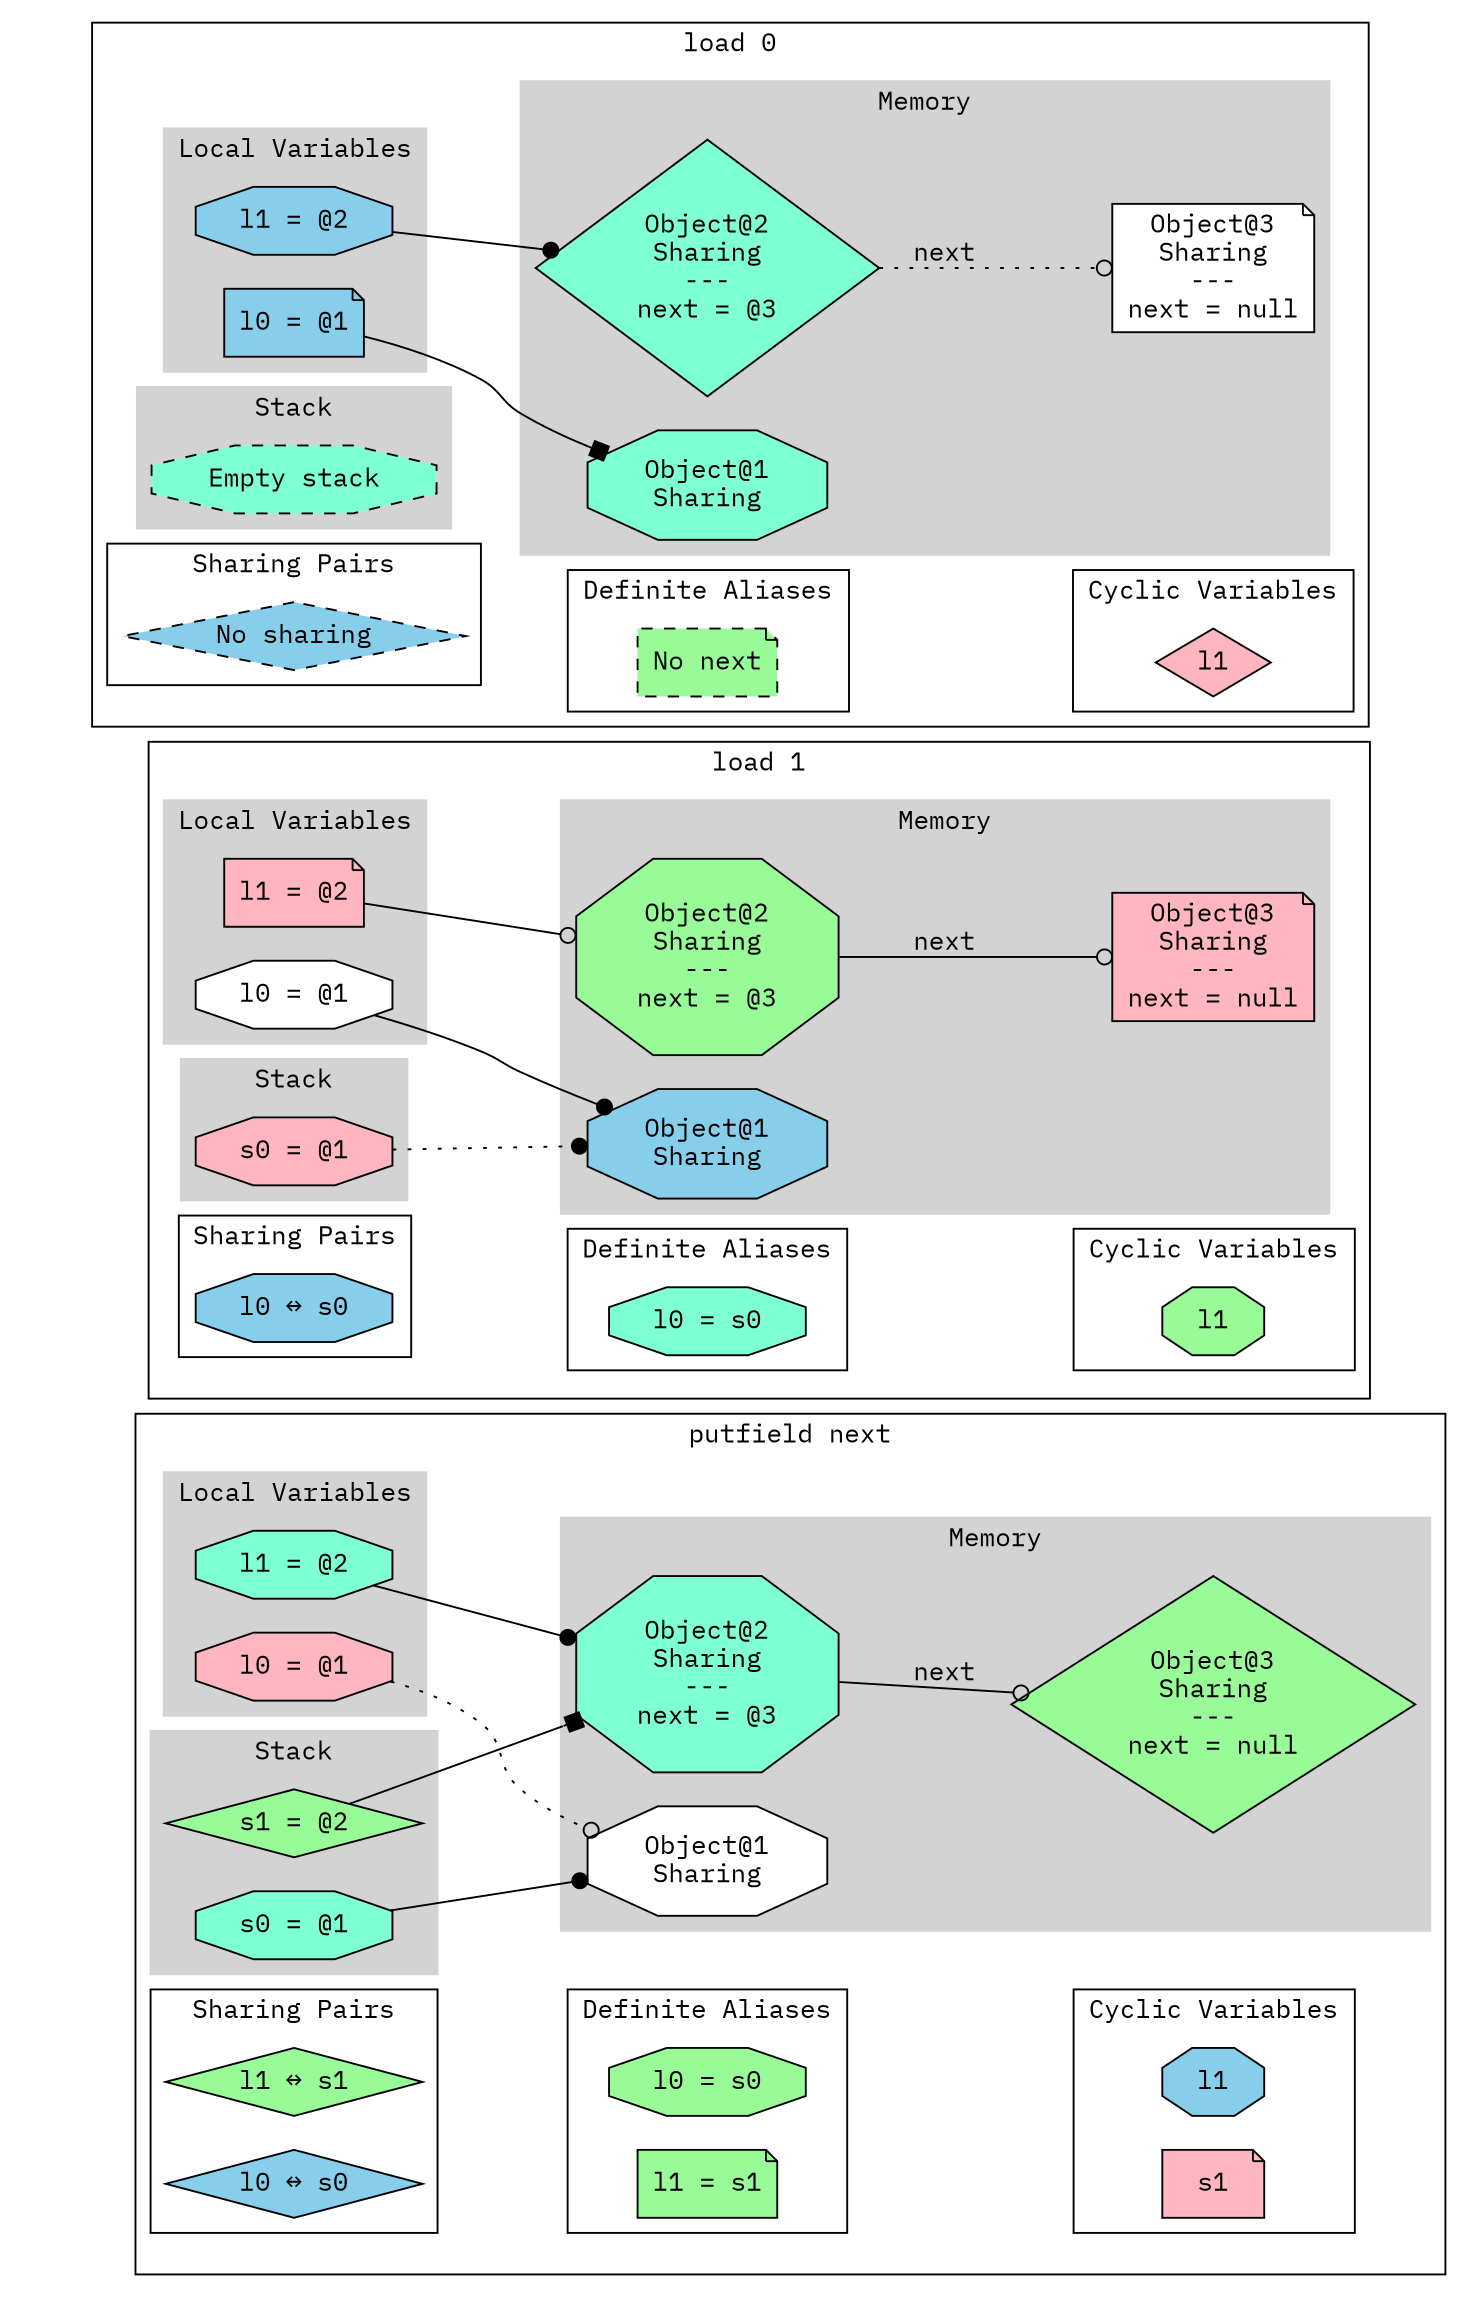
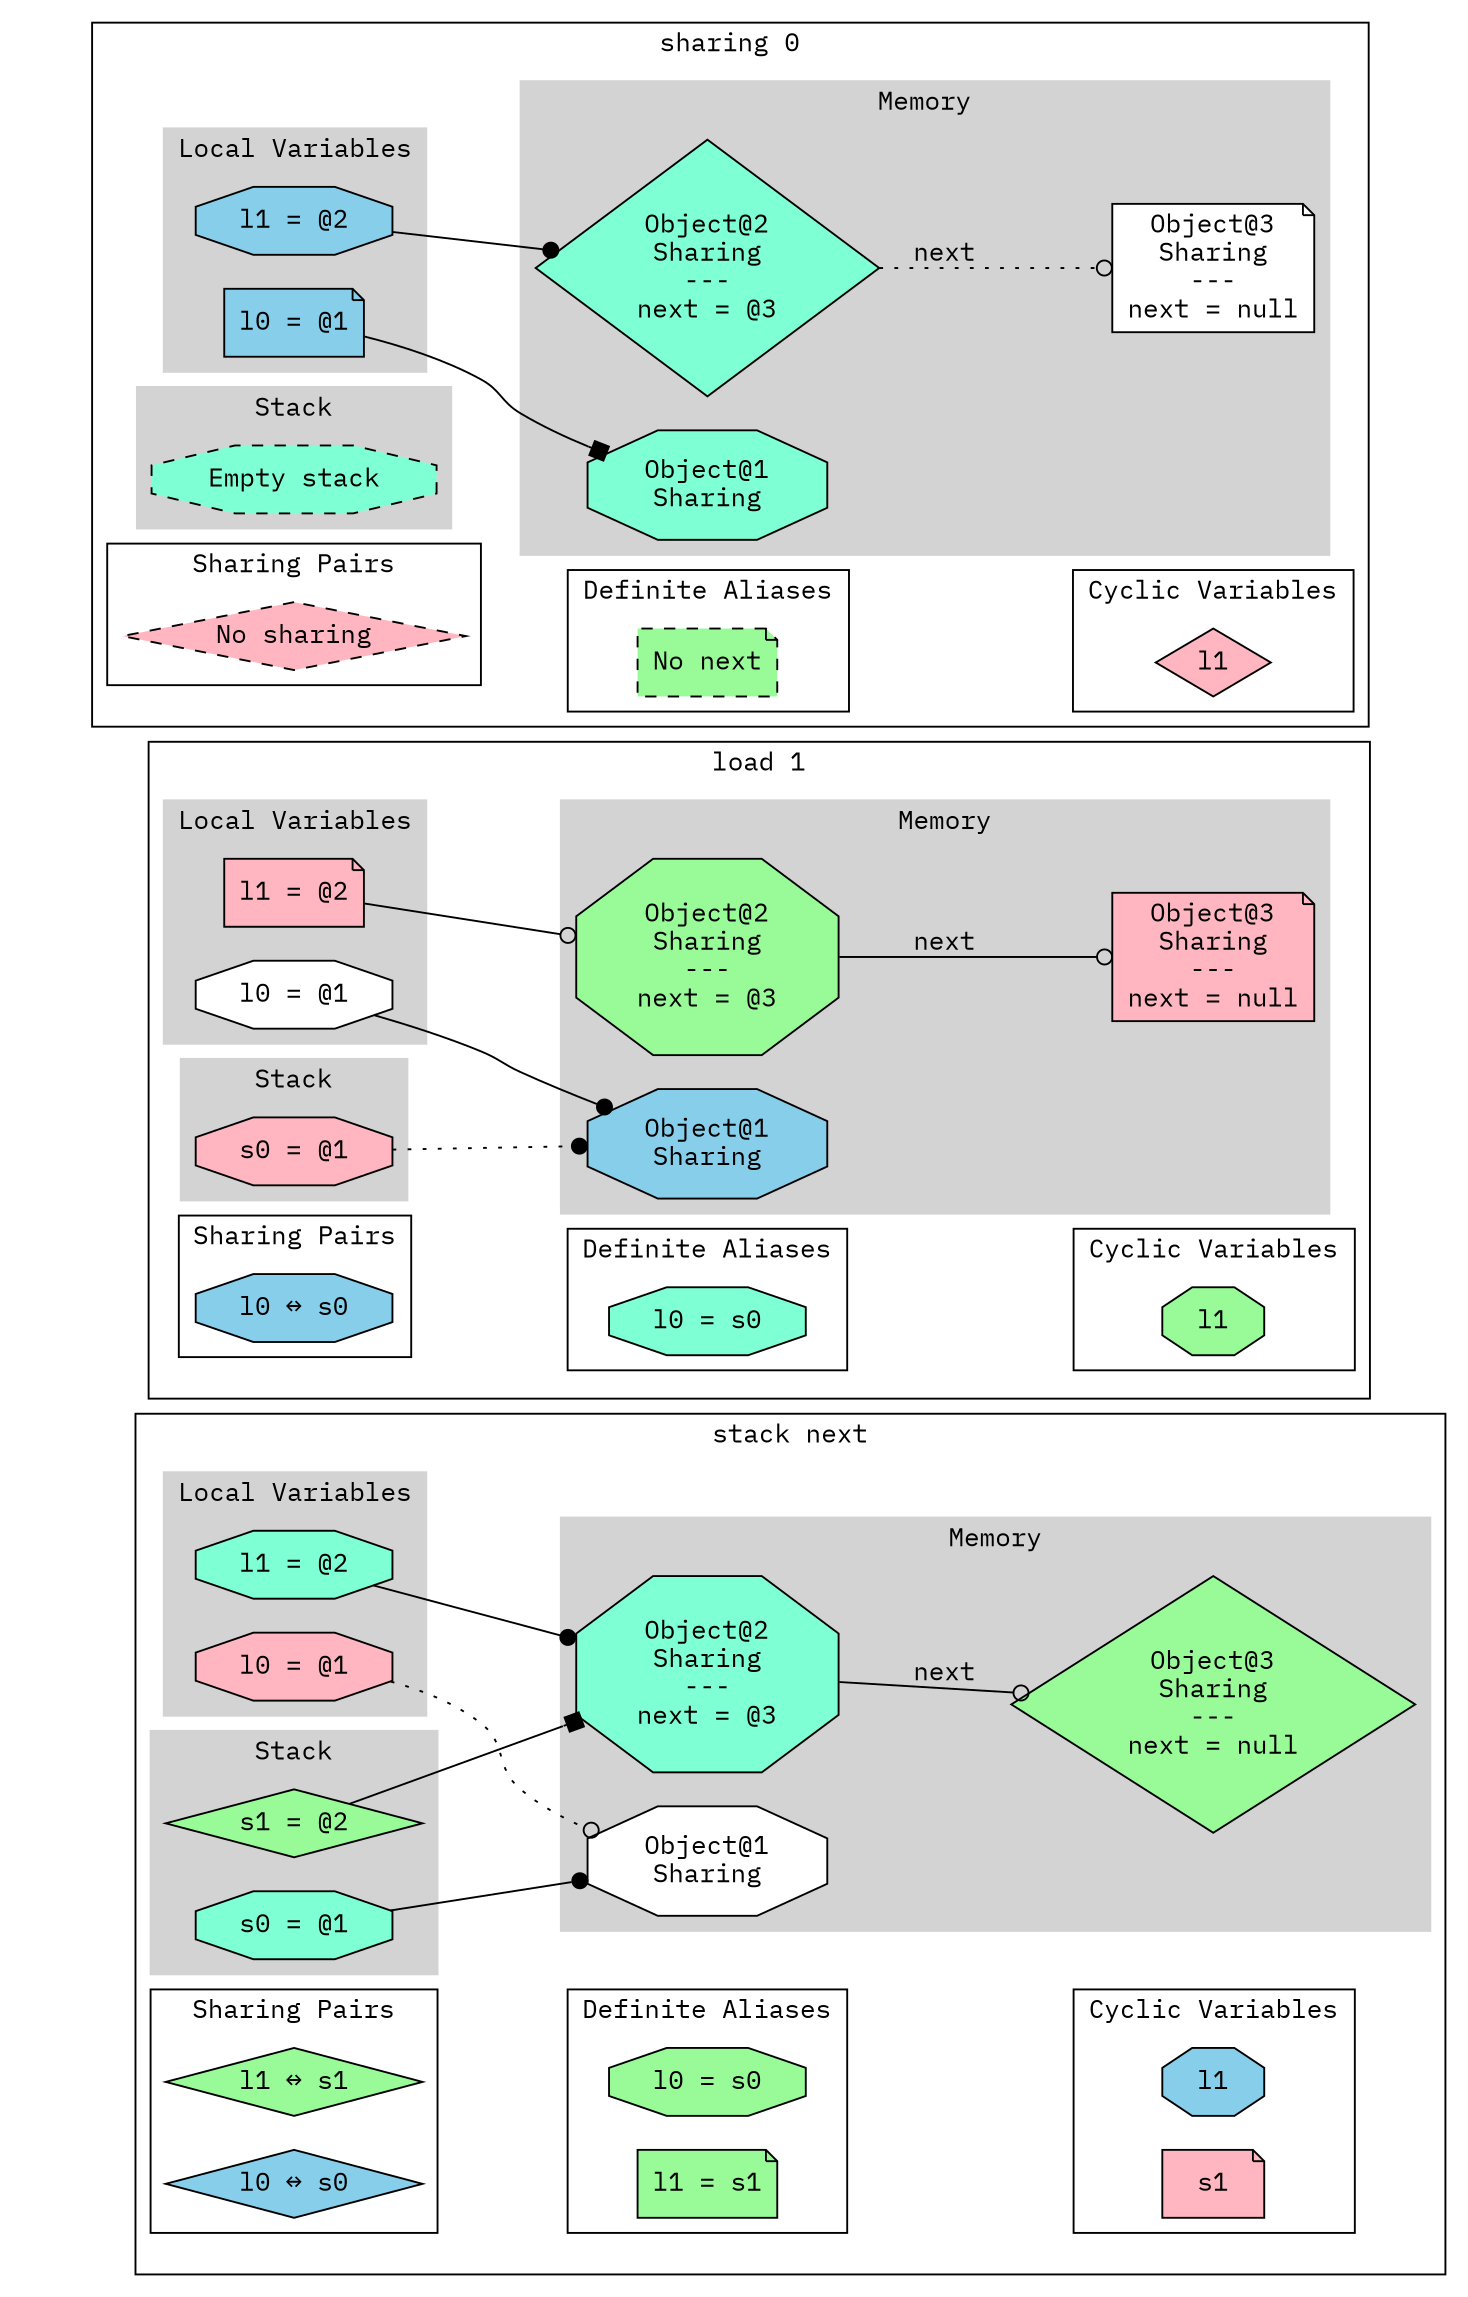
  digraph {
    anchor_start=anchor_530939857157101
    fontname="IBM Plex Mono"
    rankdir=LR
    node [fillcolor=palegreen fontname="IBM Plex Mono" shape=octagon style=filled]
    edge [fontname="IBM Plex Mono" style=solid]
    anchor [fillcolor=lightblue height=0 shape=point style=invis width=0]
    n2 [fillcolor=skyblue label="l0 = @1" shape=note]
    n3 [fillcolor=skyblue label="l1 = @2"]
    n4 [fillcolor=aquamarine label="Empty stack" style="dashed,filled"]
    n5 [fillcolor=aquamarine label="Object@1\nSharing"]
    n6 [fillcolor=aquamarine label="Object@2\nSharing\n---\nnext = @3\n" shape=diamond]
    n7 [fillcolor=white label="Object@3\nSharing\n---\nnext = null\n" shape=note]
-   n8 [fillcolor=skyblue label="No sharing" shape=diamond style="dashed,filled"]
+   n8 [fillcolor=lightpink label="No sharing" shape=diamond style="dashed,filled"]
    n9 [label="No next" shape=note style="dashed,filled"]
    n10 [fillcolor=lightpink label=l1 shape=diamond]
    anchor_530939852755852 [fillcolor=lightblue shape=point style=invis]
    n12 [fillcolor=white label="l0 = @1"]
    n13 [fillcolor=lightpink label="l1 = @2" shape=note]
    n14 [fillcolor=lightpink label="s0 = @1"]
    n15 [fillcolor=skyblue label="Object@1\nSharing"]
    n16 [label="Object@2\nSharing\n---\nnext = @3\n"]
    n17 [fillcolor=lightpink label="Object@3\nSharing\n---\nnext = null\n" shape=note]
    n18 [fillcolor=skyblue label="l0 ↔ s0"]
    n19 [fillcolor=aquamarine label="l0 = s0"]
    n20 [label=l1]
    anchor_530939854834525 [fillcolor=lightblue shape=point style=invis]
    n22 [fillcolor=lightpink label="l0 = @1"]
    n23 [fillcolor=aquamarine label="l1 = @2"]
    n24 [fillcolor=aquamarine label="s0 = @1"]
    n25 [label="s1 = @2" shape=diamond]
    n26 [fillcolor=white label="Object@1\nSharing"]
    n27 [fillcolor=aquamarine label="Object@2\nSharing\n---\nnext = @3\n"]
    n28 [label="Object@3\nSharing\n---\nnext = null\n" shape=diamond]
    n29 [label="l1 ↔ s1" shape=diamond]
    n30 [fillcolor=skyblue label="l0 ↔ s0" shape=diamond]
    n31 [label="l0 = s0"]
    n32 [label="l1 = s1" shape=note]
    n33 [fillcolor=skyblue label=l1]
    n34 [fillcolor=lightpink label=s1 shape=note]
    anchor_530939857157101 [fillcolor=lightblue shape=point style=invis]
    anchor_start [fillcolor=lightblue shape=point style=invis]
    subgraph cluster_1 {
      style=invis
      anchor
    }
    subgraph cluster_2 {
-     label="load 0"
+     label="sharing 0"
      anchor_530939852755852
      subgraph cluster_3 {
        color=lightgrey
        label="Local Variables"
        style=filled
        n2
        n3
      }
      subgraph cluster_4 {
        color=lightgrey
        label=Stack
        style=filled
        n4
      }
      subgraph cluster_5 {
        color=lightgrey
        label=Memory
        style=filled
        n5
        n6
        n7
      }
      subgraph cluster_6 {
        label="Sharing Pairs"
        n8
      }
      subgraph cluster_7 {
        label="Definite Aliases"
        n9
      }
      subgraph cluster_8 {
        label="Cyclic Variables"
        n10
      }
    }
    subgraph cluster_9 {
      label="load 1"
      anchor_530939854834525
      subgraph cluster_10 {
        color=lightgrey
        label="Local Variables"
        style=filled
        n12
        n13
      }
      subgraph cluster_11 {
        color=lightgrey
        label=Stack
        style=filled
        n14
      }
      subgraph cluster_12 {
        color=lightgrey
        label=Memory
        style=filled
        n15
        n16
        n17
      }
      subgraph cluster_13 {
        label="Sharing Pairs"
        n18
      }
      subgraph cluster_14 {
        label="Definite Aliases"
        n19
      }
      subgraph cluster_15 {
        label="Cyclic Variables"
        n20
      }
    }
    subgraph cluster_16 {
-     label="putfield next"
+     label="stack next"
      anchor_530939857157101
      subgraph cluster_17 {
        color=lightgrey
        label="Local Variables"
        style=filled
        n22
        n23
      }
      subgraph cluster_18 {
        color=lightgrey
        label=Stack
        style=filled
        n24
        n25
      }
      subgraph cluster_19 {
        color=lightgrey
        label=Memory
        style=filled
        n26
        n27
        n28
      }
      subgraph cluster_20 {
        label="Sharing Pairs"
        n29
        n30
      }
      subgraph cluster_21 {
        label="Definite Aliases"
        n31
        n32
      }
      subgraph cluster_22 {
        label="Cyclic Variables"
        n33
        n34
      }
    }
    n2 -> n5 [arrowhead=box]
    n3 -> n6 [arrowhead=dot]
    n6 -> n7 [arrowhead=odot label=next style=dotted]
    n8 -> n9 [style=invis weight=10]
    n9 -> n10 [style=invis weight=10]
    n12 -> n15 [arrowhead=dot]
    n13 -> n16 [arrowhead=odot]
    n14 -> n15 [arrowhead=dot style=dotted]
    n16 -> n17 [arrowhead=odot label=next]
    n18 -> n19 [style=invis weight=10]
    n19 -> n20 [style=invis weight=10]
    n22 -> n26 [arrowhead=odot style=dotted]
    n23 -> n27 [arrowhead=dot]
    n24 -> n26 [arrowhead=dot]
    n25 -> n27 [arrowhead=box]
    n27 -> n28 [arrowhead=odot label=next]
    n30 -> n32 [style=invis weight=10]
    n32 -> n34 [style=invis weight=10]
    anchor_start -> anchor_530939852755852 [style=invis]
    anchor_start -> anchor_530939854834525 [style=invis]
    anchor_start -> anchor_530939857157101 [style=invis]
  }
